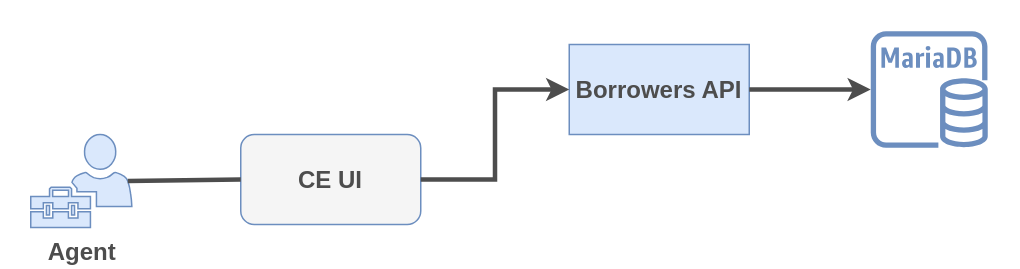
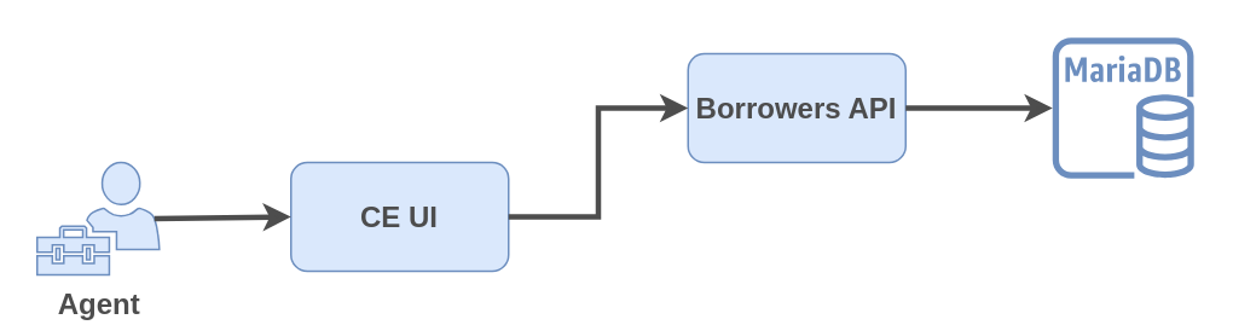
  <mxCell id="0" />
  <mxCell id="1" parent="0" />
  <mxCell id="2" value="" style="sketch=0;outlineConnect=0;fillColor=#6C8EBF;strokeColor=#6c8ebf;dashed=0;verticalLabelPosition=bottom;verticalAlign=top;align=center;html=1;fontSize=12;fontStyle=0;aspect=fixed;pointerEvents=1;shape=mxgraph.aws4.rds_mariadb_instance;" parent="1" vertex="1"><mxGeometry x="580" y="20" width="78" height="78" as="geometry" /></mxCell>
- <mxCell id="3" value="CE UI" style="rounded=1;whiteSpace=wrap;html=1;fontSize=16;labelBackgroundColor=none;fillColor=#f5f5f5;strokeColor=#6c8ebf;fontColor=#4D4D4D;fontStyle=1;" parent="1" vertex="1"><mxGeometry x="160" y="89" width="120" height="60" as="geometry" /></mxCell>
- <mxCell id="4" value="Borrowers API" style="whiteSpace=wrap;html=1;fontSize=16;labelBackgroundColor=none;fillColor=#dae8fc;strokeColor=#6c8ebf;fontColor=#4D4D4D;fontStyle=1;rounded=0;" parent="1" vertex="1"><mxGeometry x="379" y="29" width="120" height="60" as="geometry" /></mxCell>
+ <mxCell id="3" value="CE UI" style="rounded=1;whiteSpace=wrap;html=1;fontSize=16;labelBackgroundColor=none;fillColor=#dae8fc;strokeColor=#6c8ebf;fontColor=#4D4D4D;fontStyle=1" parent="1" vertex="1"><mxGeometry x="160" y="89" width="120" height="60" as="geometry" /></mxCell>
+ <mxCell id="4" value="Borrowers API" style="rounded=1;whiteSpace=wrap;html=1;fontSize=16;labelBackgroundColor=none;fillColor=#dae8fc;strokeColor=#6c8ebf;fontColor=#4D4D4D;fontStyle=1" parent="1" vertex="1"><mxGeometry x="379" y="29" width="120" height="60" as="geometry" /></mxCell>
  <mxCell id="5" value="" style="endArrow=classic;html=1;rounded=0;fontSize=16;fontColor=#4D4D4D;exitX=1;exitY=0.5;exitDx=0;exitDy=0;strokeColor=#4D4D4D;strokeWidth=3;" parent="1" source="4" target="2" edge="1"><mxGeometry width="50" height="50" relative="1" as="geometry"><mxPoint x="530" y="79" as="sourcePoint" /><mxPoint x="580" y="29" as="targetPoint" /></mxGeometry></mxCell>
  <mxCell id="6" value="" style="endArrow=classic;html=1;rounded=0;fontSize=16;fontColor=#4D4D4D;strokeColor=#4D4D4D;strokeWidth=3;exitX=1;exitY=0.5;exitDx=0;exitDy=0;entryX=0;entryY=0.5;entryDx=0;entryDy=0;edgeStyle=orthogonalEdgeStyle;" parent="1" source="3" target="4" edge="1"><mxGeometry width="50" height="50" relative="1" as="geometry"><mxPoint x="510" y="339" as="sourcePoint" /><mxPoint x="560" y="289" as="targetPoint" /></mxGeometry></mxCell>
  <mxCell id="7" value="Agent" style="sketch=0;pointerEvents=1;shadow=0;dashed=0;html=1;strokeColor=#6c8ebf;labelPosition=center;verticalLabelPosition=bottom;verticalAlign=top;align=center;fillColor=#dae8fc;shape=mxgraph.mscae.intune.user_management;rounded=1;labelBackgroundColor=none;fontSize=16;fontColor=#4D4D4D;fontStyle=1" parent="1" vertex="1"><mxGeometry x="20" y="89" width="67.39" height="62" as="geometry" /></mxCell>
- <mxCell id="8" value="" style="endArrow=none;html=1;rounded=0;fontSize=16;fontColor=#4D4D4D;strokeColor=#4D4D4D;strokeWidth=3;exitX=0.96;exitY=0.5;exitDx=0;exitDy=0;exitPerimeter=0;entryX=0;entryY=0.5;entryDx=0;entryDy=0;" parent="1" source="7" target="3" edge="1"><mxGeometry width="50" height="50" relative="1" as="geometry"><mxPoint x="510" y="290" as="sourcePoint" /><mxPoint x="560" y="240" as="targetPoint" /></mxGeometry></mxCell>
+ <mxCell id="8" value="" style="endArrow=classic;html=1;rounded=0;fontSize=16;fontColor=#4D4D4D;strokeColor=#4D4D4D;strokeWidth=3;exitX=0.96;exitY=0.5;exitDx=0;exitDy=0;exitPerimeter=0;entryX=0;entryY=0.5;entryDx=0;entryDy=0;" parent="1" source="7" target="3" edge="1"><mxGeometry width="50" height="50" relative="1" as="geometry"><mxPoint x="510" y="290" as="sourcePoint" /><mxPoint x="560" y="240" as="targetPoint" /></mxGeometry></mxCell>
